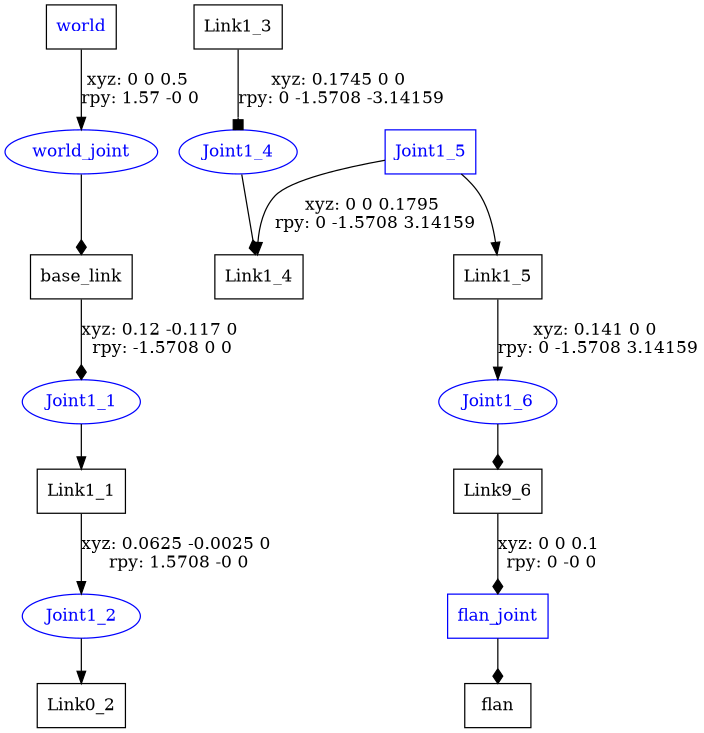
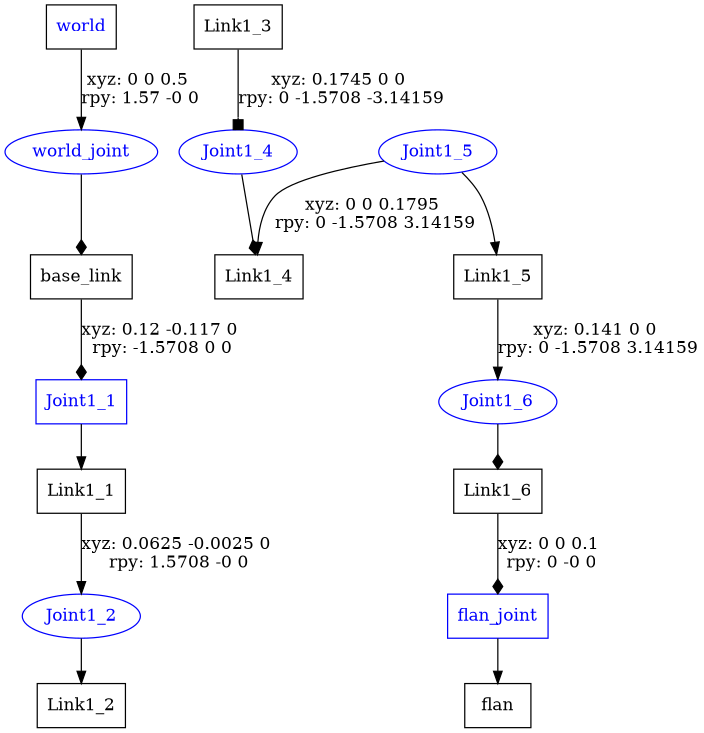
  digraph {
    node [shape=box]
    edge [arrowhead=normal]
    n1 [fontcolor=blue label=world]
    world_joint [color=blue fontcolor=blue shape=ellipse]
    n3 [label=base_link]
-   Joint1_1 [color=blue fontcolor=blue shape=ellipse]
+   Joint1_1 [color=blue fontcolor=blue]
    n5 [label=Link1_1]
    Joint1_2 [color=blue fontcolor=blue shape=ellipse]
-   n7 [label=Link0_2]
+   n7 [label=Link1_2]
    n8 [label=Link1_3]
    Joint1_4 [color=blue fontcolor=blue shape=ellipse]
    n10 [label=Link1_4]
-   Joint1_5 [color=blue fontcolor=blue]
+   Joint1_5 [color=blue fontcolor=blue shape=ellipse]
    n12 [label=Link1_5]
    Joint1_6 [color=blue fontcolor=blue shape=ellipse]
-   n14 [label=Link9_6]
+   n14 [label=Link1_6]
    flan_joint [color=blue fontcolor=blue]
    n16 [label=flan]
    n1 -> world_joint [label="xyz: 0 0 0.5 \nrpy: 1.57 -0 0"]
    world_joint -> n3 [arrowhead=diamond]
    n3 -> Joint1_1 [arrowhead=diamond label="xyz: 0.12 -0.117 0 \nrpy: -1.5708 0 0"]
    Joint1_1 -> n5
    n5 -> Joint1_2 [label="xyz: 0.0625 -0.0025 0 \nrpy: 1.5708 -0 0"]
    Joint1_2 -> n7
    n8 -> Joint1_4 [arrowhead=box label="xyz: 0.1745 0 0 \nrpy: 0 -1.5708 -3.14159"]
    Joint1_4 -> n10 [arrowhead=diamond]
    Joint1_5 -> n10 [label="xyz: 0 0 0.1795 \nrpy: 0 -1.5708 3.14159"]
    Joint1_5 -> n12
    n12 -> Joint1_6 [label="xyz: 0.141 0 0 \nrpy: 0 -1.5708 3.14159"]
    Joint1_6 -> n14 [arrowhead=diamond]
    n14 -> flan_joint [arrowhead=diamond label="xyz: 0 0 0.1 \nrpy: 0 -0 0"]
-   flan_joint -> n16 [arrowhead=diamond]
+   flan_joint -> n16
  }
